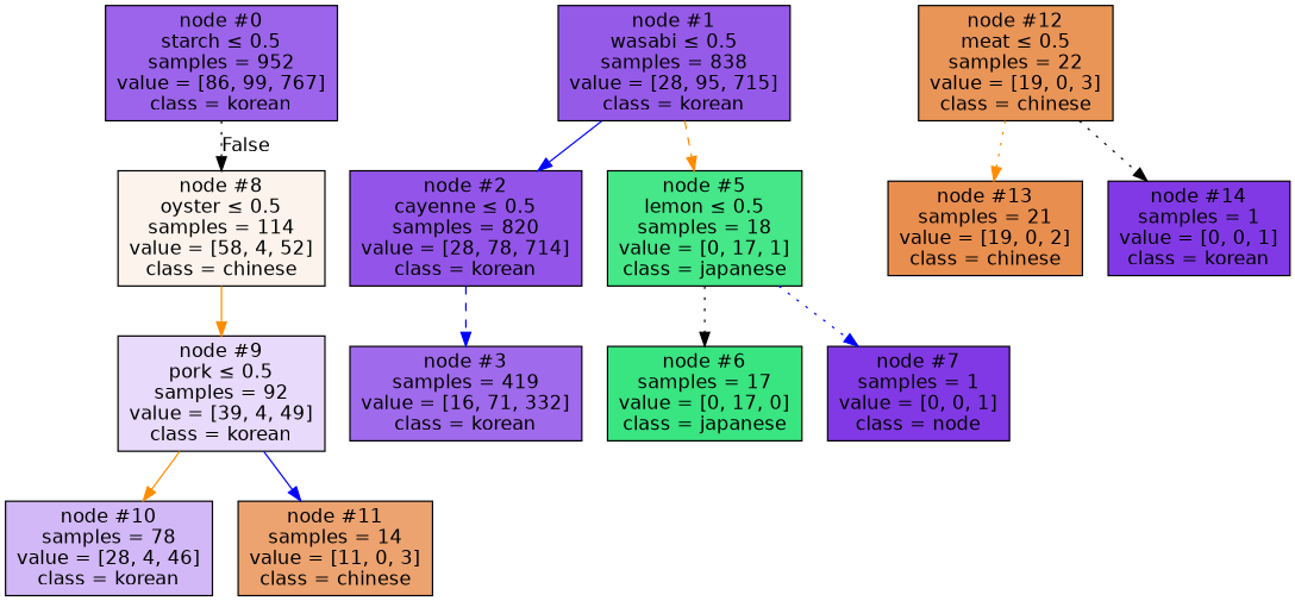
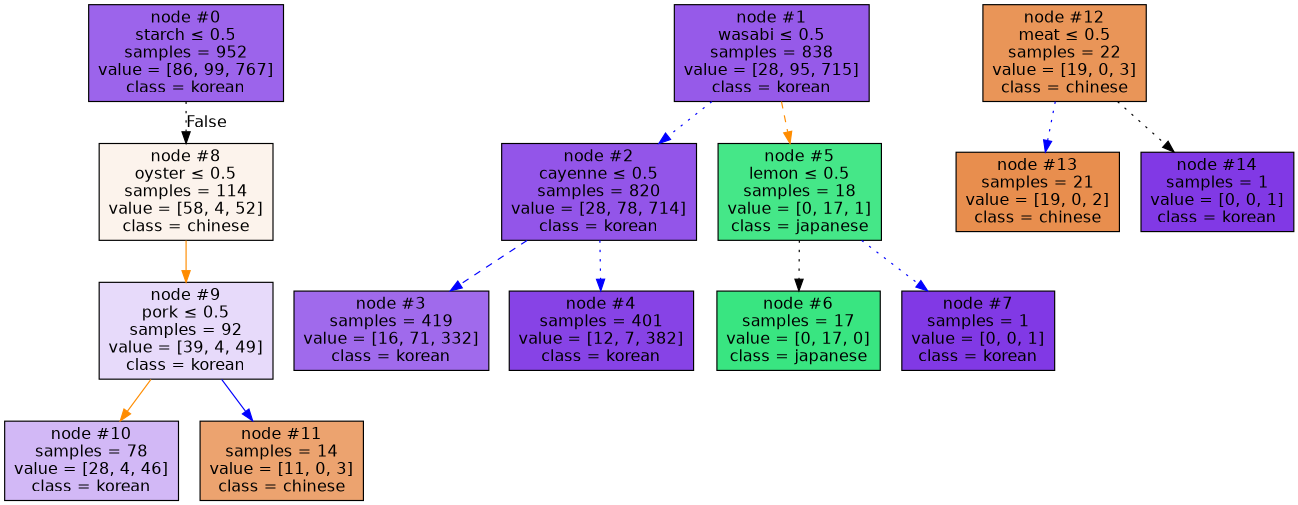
  digraph {
    node [color=black fillcolor="#8139e5" fontname=helvetica shape=box style=filled]
    edge [color=blue fontname=helvetica style=dotted]
    n1 [fillcolor="#9c64eb" label=<node &#35;0<br/>starch &le; 0.5<br/>samples = 952<br/>value = [86, 99, 767]<br/>class = korean>]
    n2 [fillcolor="#fcf3ec" label=<node &#35;8<br/>oyster &le; 0.5<br/>samples = 114<br/>value = [58, 4, 52]<br/>class = chinese>]
    n3 [fillcolor="#965ae9" label=<node &#35;1<br/>wasabi &le; 0.5<br/>samples = 838<br/>value = [28, 95, 715]<br/>class = korean>]
    n4 [fillcolor="#9355e9" label=<node &#35;2<br/>cayenne &le; 0.5<br/>samples = 820<br/>value = [28, 78, 714]<br/>class = korean>]
    n5 [fillcolor="#45e788" label=<node &#35;5<br/>lemon &le; 0.5<br/>samples = 18<br/>value = [0, 17, 1]<br/>class = japanese>]
    n6 [fillcolor="#e7dafa" label=<node &#35;9<br/>pork &le; 0.5<br/>samples = 92<br/>value = [39, 4, 49]<br/>class = korean>]
    n7 [fillcolor="#a06aec" label=<node &#35;3<br/>samples = 419<br/>value = [16, 71, 332]<br/>class = korean>]
+   n8 [fillcolor="#8743e6" label=<node &#35;4<br/>samples = 401<br/>value = [12, 7, 382]<br/>class = korean>]
    n9 [fillcolor="#39e581" label=<node &#35;6<br/>samples = 17<br/>value = [0, 17, 0]<br/>class = japanese>]
-   n10 [label=<node &#35;7<br/>samples = 1<br/>value = [0, 0, 1]<br/>class = node>]
+   n10 [label=<node &#35;7<br/>samples = 1<br/>value = [0, 0, 1]<br/>class = korean>]
    n11 [fillcolor="#d2b8f6" label=<node &#35;10<br/>samples = 78<br/>value = [28, 4, 46]<br/>class = korean>]
    n12 [fillcolor="#eca36f" label=<node &#35;11<br/>samples = 14<br/>value = [11, 0, 3]<br/>class = chinese>]
    n13 [fillcolor="#e99558" label=<node &#35;12<br/>meat &le; 0.5<br/>samples = 22<br/>value = [19, 0, 3]<br/>class = chinese>]
    n14 [fillcolor="#e88e4e" label=<node &#35;13<br/>samples = 21<br/>value = [19, 0, 2]<br/>class = chinese>]
    n15 [label=<node &#35;14<br/>samples = 1<br/>value = [0, 0, 1]<br/>class = korean>]
    n1 -> n2 [color=black headlabel=False labelangle=-45 labeldistance=2.5]
    n2 -> n6 [color=darkorange style=solid]
-   n3 -> n4 [style=solid]
+   n3 -> n4
    n3 -> n5 [color=darkorange style=dashed]
    n4 -> n7 [style=dashed]
+   n4 -> n8
    n5 -> n9 [color=black]
    n5 -> n10
    n6 -> n11 [color=darkorange style=solid]
    n6 -> n12 [style=solid]
-   n13 -> n14 [color=darkorange]
+   n13 -> n14
    n13 -> n15 [color=black]
  }
